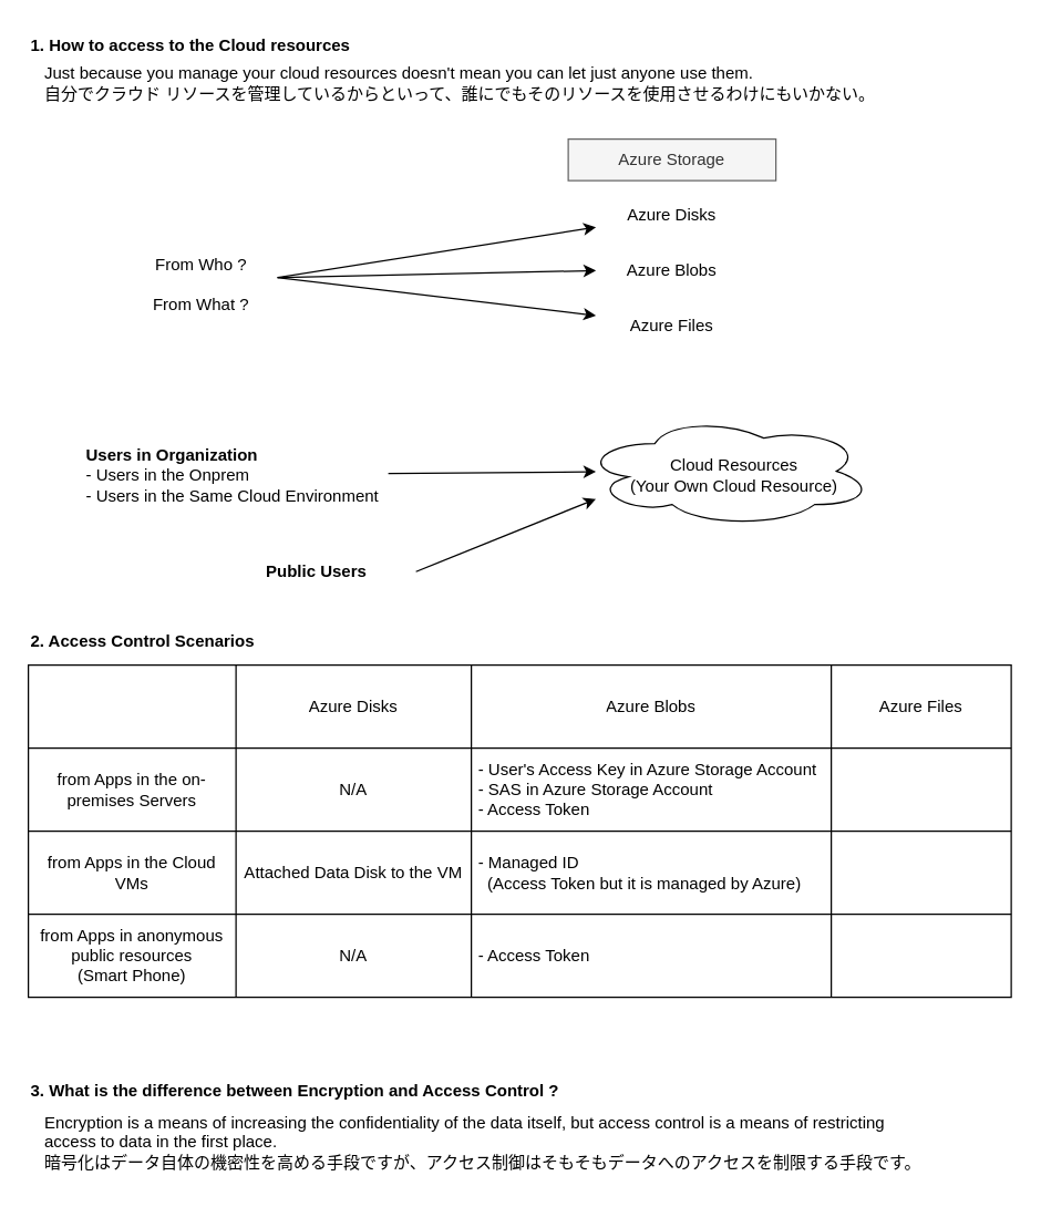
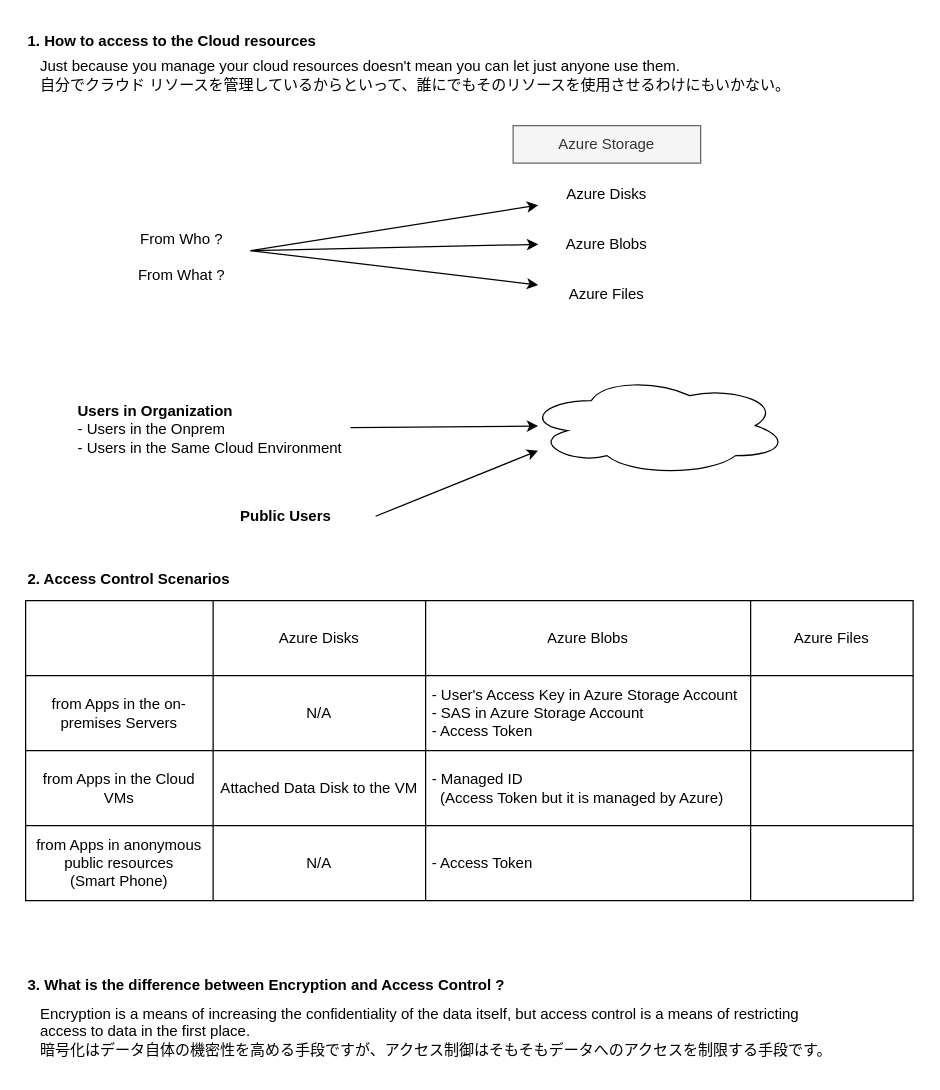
  <mxCell id="0" />
  <mxCell id="1" parent="0" />
  <mxCell id="2" value="Azure Disks" style="text;html=1;strokeColor=none;fillColor=none;align=center;verticalAlign=middle;whiteSpace=wrap;rounded=0;" parent="1" vertex="1"><mxGeometry x="430" y="140" width="110" height="30" as="geometry" /></mxCell>
  <mxCell id="3" value="Azure Blobs" style="text;html=1;strokeColor=none;fillColor=none;align=center;verticalAlign=middle;whiteSpace=wrap;rounded=0;" parent="1" vertex="1"><mxGeometry x="430" y="180" width="110" height="30" as="geometry" /></mxCell>
  <mxCell id="4" value="Azure Files" style="text;html=1;strokeColor=none;fillColor=none;align=center;verticalAlign=middle;whiteSpace=wrap;rounded=0;" parent="1" vertex="1"><mxGeometry x="430" y="220" width="110" height="30" as="geometry" /></mxCell>
  <mxCell id="5" value="" style="endArrow=classic;html=1;rounded=0;" parent="1" target="2" edge="1"><mxGeometry width="50" height="50" relative="1" as="geometry"><mxPoint x="200" y="200" as="sourcePoint" /><mxPoint x="420" y="160" as="targetPoint" /></mxGeometry></mxCell>
  <mxCell id="6" value="" style="endArrow=classic;html=1;rounded=0;entryX=0;entryY=0.5;entryDx=0;entryDy=0;" parent="1" target="3" edge="1"><mxGeometry width="50" height="50" relative="1" as="geometry"><mxPoint x="200" y="200" as="sourcePoint" /><mxPoint x="420" y="180" as="targetPoint" /></mxGeometry></mxCell>
  <mxCell id="7" value="" style="endArrow=classic;html=1;rounded=0;entryX=0;entryY=0.25;entryDx=0;entryDy=0;" parent="1" target="4" edge="1"><mxGeometry width="50" height="50" relative="1" as="geometry"><mxPoint x="200" y="200" as="sourcePoint" /><mxPoint x="440" y="205" as="targetPoint" /></mxGeometry></mxCell>
  <mxCell id="8" value="Azure Storage" style="text;html=1;strokeColor=#666666;fillColor=#f5f5f5;align=center;verticalAlign=middle;whiteSpace=wrap;rounded=0;fontColor=#333333;" parent="1" vertex="1"><mxGeometry x="410" y="100" width="150" height="30" as="geometry" /></mxCell>
  <mxCell id="9" value="From Who ?&lt;br&gt;&lt;br&gt;From What ?" style="text;html=1;strokeColor=none;fillColor=none;align=center;verticalAlign=middle;whiteSpace=wrap;rounded=0;" parent="1" vertex="1"><mxGeometry x="90" y="180" width="110" height="50" as="geometry" /></mxCell>
  <mxCell id="10" value="" style="ellipse;shape=cloud;whiteSpace=wrap;html=1;" parent="1" vertex="1"><mxGeometry x="420" y="300" width="210" height="80" as="geometry" /></mxCell>
- <mxCell id="11" value="Cloud Resources&lt;br&gt;(Your Own Cloud Resource)" style="text;html=1;strokeColor=none;fillColor=none;align=center;verticalAlign=middle;whiteSpace=wrap;rounded=0;" parent="1" vertex="1"><mxGeometry x="450" y="327.5" width="160" height="30" as="geometry" /></mxCell>
  <mxCell id="12" value="" style="endArrow=classic;html=1;rounded=0;" parent="1" source="15" edge="1"><mxGeometry width="50" height="50" relative="1" as="geometry"><mxPoint x="310" y="340" as="sourcePoint" /><mxPoint x="430" y="340.32" as="targetPoint" /></mxGeometry></mxCell>
  <mxCell id="13" value="" style="endArrow=classic;html=1;rounded=0;exitX=1;exitY=0.5;exitDx=0;exitDy=0;" parent="1" source="14" edge="1"><mxGeometry width="50" height="50" relative="1" as="geometry"><mxPoint x="200" y="396" as="sourcePoint" /><mxPoint x="430" y="360" as="targetPoint" /></mxGeometry></mxCell>
  <mxCell id="14" value="&lt;b&gt;Public Users&lt;/b&gt;" style="text;html=1;strokeColor=none;fillColor=none;align=left;verticalAlign=middle;whiteSpace=wrap;rounded=0;" parent="1" vertex="1"><mxGeometry x="190" y="400" width="110" height="25" as="geometry" /></mxCell>
  <mxCell id="15" value="&lt;b&gt;Users in Organization&lt;br&gt;&lt;/b&gt;- Users in the Onprem&lt;br&gt;- Users in the Same Cloud Environment" style="text;html=1;strokeColor=none;fillColor=none;align=left;verticalAlign=middle;whiteSpace=wrap;rounded=0;" parent="1" vertex="1"><mxGeometry x="60" y="307.5" width="220" height="70" as="geometry" /></mxCell>
  <mxCell id="16" value="" style="shape=table;startSize=0;container=1;collapsible=0;childLayout=tableLayout;" parent="1" vertex="1"><mxGeometry x="20" y="480" width="710" height="240" as="geometry" /></mxCell>
  <mxCell id="17" value="" style="shape=tableRow;horizontal=0;startSize=0;swimlaneHead=0;swimlaneBody=0;strokeColor=inherit;top=0;left=0;bottom=0;right=0;collapsible=0;dropTarget=0;fillColor=none;points=[[0,0.5],[1,0.5]];portConstraint=eastwest;" parent="16" vertex="1"><mxGeometry width="710" height="60" as="geometry" /></mxCell>
  <mxCell id="18" value="" style="shape=partialRectangle;html=1;whiteSpace=wrap;connectable=0;strokeColor=inherit;overflow=hidden;fillColor=none;top=0;left=0;bottom=0;right=0;pointerEvents=1;" parent="17" vertex="1"><mxGeometry width="150" height="60" as="geometry"><mxRectangle width="150" height="60" as="alternateBounds" /></mxGeometry></mxCell>
  <mxCell id="19" value="Azure Disks" style="shape=partialRectangle;html=1;whiteSpace=wrap;connectable=0;strokeColor=inherit;overflow=hidden;fillColor=none;top=0;left=0;bottom=0;right=0;pointerEvents=1;" parent="17" vertex="1"><mxGeometry x="150" width="170" height="60" as="geometry"><mxRectangle width="170" height="60" as="alternateBounds" /></mxGeometry></mxCell>
  <mxCell id="20" value="Azure Blobs" style="shape=partialRectangle;html=1;whiteSpace=wrap;connectable=0;strokeColor=inherit;overflow=hidden;fillColor=none;top=0;left=0;bottom=0;right=0;pointerEvents=1;" parent="17" vertex="1"><mxGeometry x="320" width="260" height="60" as="geometry"><mxRectangle width="260" height="60" as="alternateBounds" /></mxGeometry></mxCell>
  <mxCell id="21" value="Azure Files" style="shape=partialRectangle;html=1;whiteSpace=wrap;connectable=0;strokeColor=inherit;overflow=hidden;fillColor=none;top=0;left=0;bottom=0;right=0;pointerEvents=1;" parent="17" vertex="1"><mxGeometry x="580" width="130" height="60" as="geometry"><mxRectangle width="130" height="60" as="alternateBounds" /></mxGeometry></mxCell>
  <mxCell id="22" value="" style="shape=tableRow;horizontal=0;startSize=0;swimlaneHead=0;swimlaneBody=0;strokeColor=inherit;top=0;left=0;bottom=0;right=0;collapsible=0;dropTarget=0;fillColor=none;points=[[0,0.5],[1,0.5]];portConstraint=eastwest;" parent="16" vertex="1"><mxGeometry y="60" width="710" height="60" as="geometry" /></mxCell>
  <mxCell id="23" value="from Apps in the on-premises Servers" style="shape=partialRectangle;html=1;whiteSpace=wrap;connectable=0;strokeColor=inherit;overflow=hidden;fillColor=none;top=0;left=0;bottom=0;right=0;pointerEvents=1;" parent="22" vertex="1"><mxGeometry width="150" height="60" as="geometry"><mxRectangle width="150" height="60" as="alternateBounds" /></mxGeometry></mxCell>
  <mxCell id="24" value="N/A" style="shape=partialRectangle;html=1;whiteSpace=wrap;connectable=0;strokeColor=inherit;overflow=hidden;fillColor=none;top=0;left=0;bottom=0;right=0;pointerEvents=1;" parent="22" vertex="1"><mxGeometry x="150" width="170" height="60" as="geometry"><mxRectangle width="170" height="60" as="alternateBounds" /></mxGeometry></mxCell>
  <mxCell id="25" value="&amp;nbsp;- User's Access Key in Azure Storage Account&lt;br&gt;&amp;nbsp;-&amp;nbsp;SAS in Azure Storage Account&lt;br&gt;&amp;nbsp;- Access Token" style="shape=partialRectangle;html=1;whiteSpace=wrap;connectable=0;strokeColor=inherit;overflow=hidden;fillColor=none;top=0;left=0;bottom=0;right=0;pointerEvents=1;align=left;" parent="22" vertex="1"><mxGeometry x="320" width="260" height="60" as="geometry"><mxRectangle width="260" height="60" as="alternateBounds" /></mxGeometry></mxCell>
  <mxCell id="26" value="" style="shape=partialRectangle;html=1;whiteSpace=wrap;connectable=0;strokeColor=inherit;overflow=hidden;fillColor=none;top=0;left=0;bottom=0;right=0;pointerEvents=1;" parent="22" vertex="1"><mxGeometry x="580" width="130" height="60" as="geometry"><mxRectangle width="130" height="60" as="alternateBounds" /></mxGeometry></mxCell>
  <mxCell id="27" value="" style="shape=tableRow;horizontal=0;startSize=0;swimlaneHead=0;swimlaneBody=0;strokeColor=inherit;top=0;left=0;bottom=0;right=0;collapsible=0;dropTarget=0;fillColor=none;points=[[0,0.5],[1,0.5]];portConstraint=eastwest;" parent="16" vertex="1"><mxGeometry y="120" width="710" height="60" as="geometry" /></mxCell>
  <mxCell id="28" value="from Apps in the Cloud VMs" style="shape=partialRectangle;html=1;whiteSpace=wrap;connectable=0;strokeColor=inherit;overflow=hidden;fillColor=none;top=0;left=0;bottom=0;right=0;pointerEvents=1;" parent="27" vertex="1"><mxGeometry width="150" height="60" as="geometry"><mxRectangle width="150" height="60" as="alternateBounds" /></mxGeometry></mxCell>
  <mxCell id="29" value="Attached Data Disk to the VM" style="shape=partialRectangle;html=1;whiteSpace=wrap;connectable=0;strokeColor=inherit;overflow=hidden;fillColor=none;top=0;left=0;bottom=0;right=0;pointerEvents=1;" parent="27" vertex="1"><mxGeometry x="150" width="170" height="60" as="geometry"><mxRectangle width="170" height="60" as="alternateBounds" /></mxGeometry></mxCell>
  <mxCell id="30" value="&lt;span style=&quot;&quot;&gt;&amp;nbsp;- Managed ID&lt;br&gt;&amp;nbsp; &amp;nbsp;(Access Token but it is managed by Azure)&lt;br&gt;&lt;/span&gt;" style="shape=partialRectangle;html=1;whiteSpace=wrap;connectable=0;strokeColor=inherit;overflow=hidden;fillColor=none;top=0;left=0;bottom=0;right=0;pointerEvents=1;align=left;" parent="27" vertex="1"><mxGeometry x="320" width="260" height="60" as="geometry"><mxRectangle width="260" height="60" as="alternateBounds" /></mxGeometry></mxCell>
  <mxCell id="31" value="" style="shape=partialRectangle;html=1;whiteSpace=wrap;connectable=0;strokeColor=inherit;overflow=hidden;fillColor=none;top=0;left=0;bottom=0;right=0;pointerEvents=1;" parent="27" vertex="1"><mxGeometry x="580" width="130" height="60" as="geometry"><mxRectangle width="130" height="60" as="alternateBounds" /></mxGeometry></mxCell>
  <mxCell id="32" value="" style="shape=tableRow;horizontal=0;startSize=0;swimlaneHead=0;swimlaneBody=0;strokeColor=inherit;top=0;left=0;bottom=0;right=0;collapsible=0;dropTarget=0;fillColor=none;points=[[0,0.5],[1,0.5]];portConstraint=eastwest;" parent="16" vertex="1"><mxGeometry y="180" width="710" height="60" as="geometry" /></mxCell>
  <mxCell id="33" value="from Apps in anonymous public resources&lt;br&gt;(Smart Phone)" style="shape=partialRectangle;html=1;whiteSpace=wrap;connectable=0;strokeColor=inherit;overflow=hidden;fillColor=none;top=0;left=0;bottom=0;right=0;pointerEvents=1;" parent="32" vertex="1"><mxGeometry width="150" height="60" as="geometry"><mxRectangle width="150" height="60" as="alternateBounds" /></mxGeometry></mxCell>
  <mxCell id="34" value="N/A" style="shape=partialRectangle;html=1;whiteSpace=wrap;connectable=0;strokeColor=inherit;overflow=hidden;fillColor=none;top=0;left=0;bottom=0;right=0;pointerEvents=1;" parent="32" vertex="1"><mxGeometry x="150" width="170" height="60" as="geometry"><mxRectangle width="170" height="60" as="alternateBounds" /></mxGeometry></mxCell>
  <mxCell id="35" value="&lt;span style=&quot;background-color: initial;&quot;&gt;&amp;nbsp;- Access Token&lt;/span&gt;" style="shape=partialRectangle;html=1;whiteSpace=wrap;connectable=0;strokeColor=inherit;overflow=hidden;fillColor=none;top=0;left=0;bottom=0;right=0;pointerEvents=1;align=left;" parent="32" vertex="1"><mxGeometry x="320" width="260" height="60" as="geometry"><mxRectangle width="260" height="60" as="alternateBounds" /></mxGeometry></mxCell>
  <mxCell id="36" value="" style="shape=partialRectangle;html=1;whiteSpace=wrap;connectable=0;strokeColor=inherit;overflow=hidden;fillColor=none;top=0;left=0;bottom=0;right=0;pointerEvents=1;" parent="32" vertex="1"><mxGeometry x="580" width="130" height="60" as="geometry"><mxRectangle width="130" height="60" as="alternateBounds" /></mxGeometry></mxCell>
  <mxCell id="37" value="&lt;b&gt;2. Access Control&amp;nbsp;Scenarios&lt;/b&gt;" style="text;html=1;strokeColor=none;fillColor=none;align=left;verticalAlign=middle;whiteSpace=wrap;rounded=0;" parent="1" vertex="1"><mxGeometry x="20" y="450" width="200" height="25" as="geometry" /></mxCell>
  <mxCell id="38" value="Just because you manage your cloud resources doesn't mean you can let just anyone use them.&lt;br&gt;自分でクラウド リソースを管理しているからといって、誰にでもそのリソースを使用させるわけにもいかない。" style="text;html=1;strokeColor=none;fillColor=none;align=left;verticalAlign=middle;whiteSpace=wrap;rounded=0;" parent="1" vertex="1"><mxGeometry x="30" y="45" width="650" height="30" as="geometry" /></mxCell>
  <mxCell id="39" value="Encryption is a means of increasing the confidentiality of the data itself, but access control is a means of restricting access to data in the first place.&lt;br&gt;暗号化はデータ自体の機密性を高める手段ですが、アクセス制御はそもそもデータへのアクセスを制限する手段です。" style="text;html=1;strokeColor=none;fillColor=none;align=left;verticalAlign=middle;whiteSpace=wrap;rounded=0;" parent="1" vertex="1"><mxGeometry x="30" y="800" width="640" height="50" as="geometry" /></mxCell>
  <mxCell id="40" value="&lt;b&gt;3. What is the difference between Encryption and Access Control ?&lt;/b&gt;" style="text;html=1;strokeColor=none;fillColor=none;align=left;verticalAlign=middle;whiteSpace=wrap;rounded=0;" parent="1" vertex="1"><mxGeometry x="20" y="775" width="400" height="25" as="geometry" /></mxCell>
  <mxCell id="41" value="&lt;b&gt;1. How to access to the Cloud resources&lt;/b&gt;" style="text;html=1;strokeColor=none;fillColor=none;align=left;verticalAlign=middle;whiteSpace=wrap;rounded=0;" parent="1" vertex="1"><mxGeometry x="20" y="20" width="320" height="25" as="geometry" /></mxCell>
